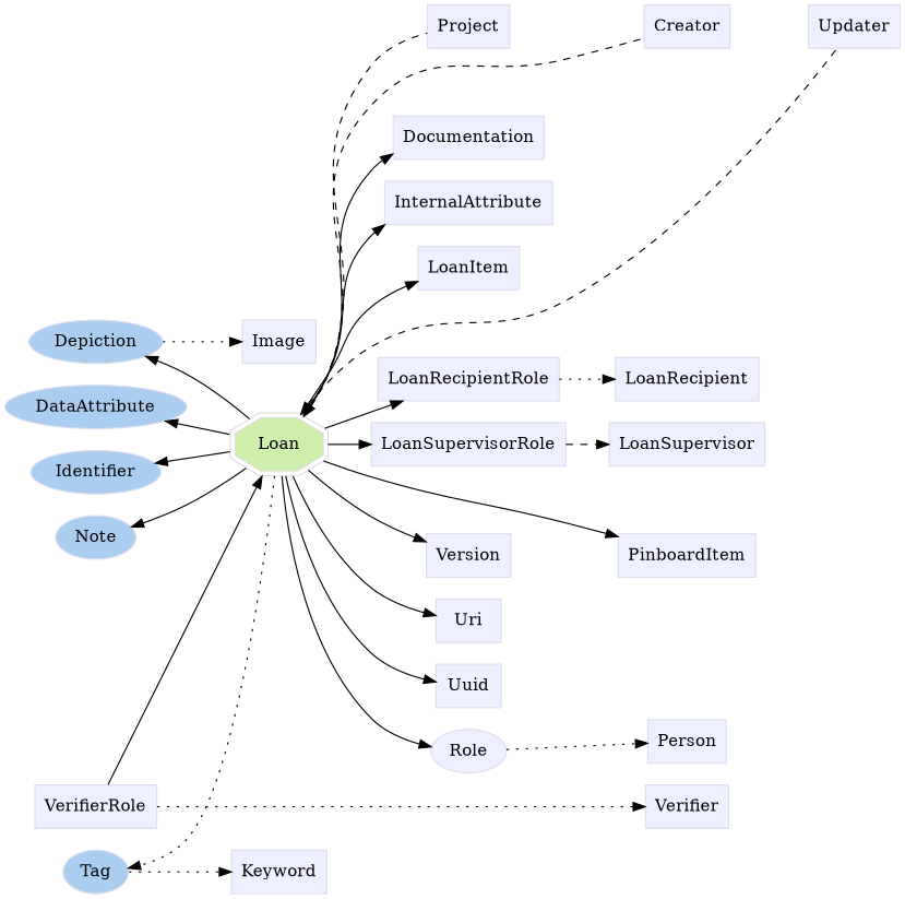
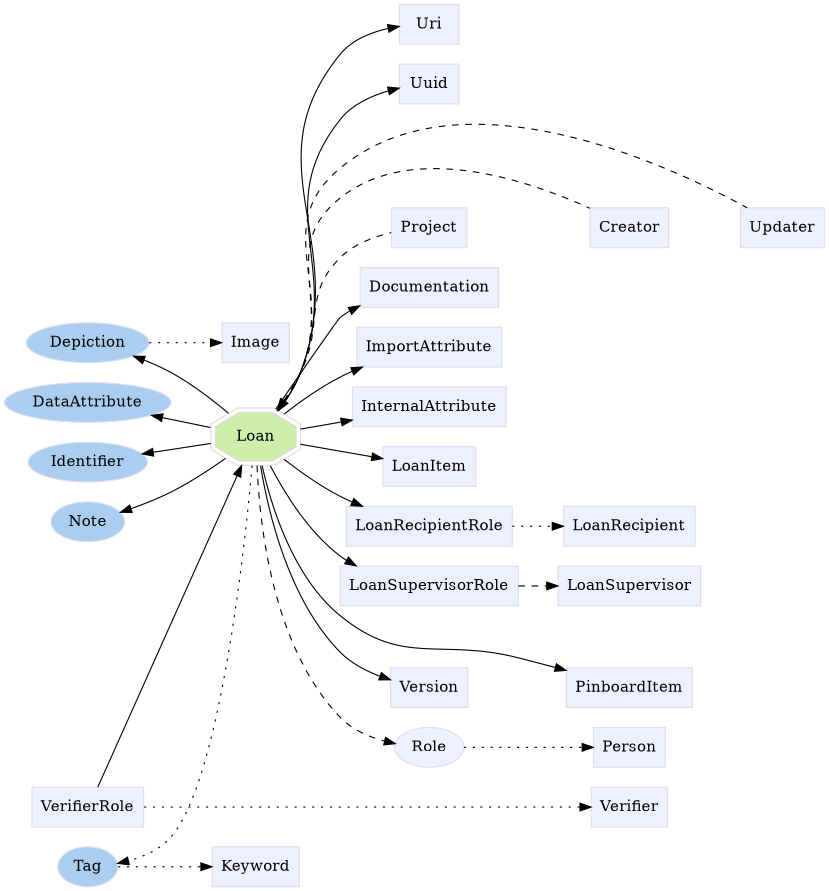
  digraph {
    rankdir=LR
    node [color="#dddeee" fillcolor="#eeefff" group=supporting shape=box style=filled]
    n1 [fillcolor="#abcdef" group=annotator height=0.5 label=DataAttribute shape=oval width=1.7108]
    n2 [fillcolor="#abcdef" group=annotator height=0.5 label=Depiction shape=oval width=1.3127]
    n3 [fillcolor="#abcdef" group=annotator height=0.5 label=Identifier shape=oval width=1.2558]
    n4 [fillcolor="#abcdef" group=annotator height=0.5 label=Tag shape=oval width=0.75]
    n5 [fillcolor="#abcdef" group=annotator height=0.5 label=Note shape=oval width=0.80088]
    n6 [color="#dedede" fillcolor="#cdefab" group=target height=0.61111 label=Loan shape=doubleoctagon width=1.0088]
    n7 [height=0.5 label=Documentation width=1.3889]
    n8 [height=0.5 label=Image width=0.75]
+   n9 [height=0.5 label=ImportAttribute width=1.4201]
    n10 [height=0.5 label=InternalAttribute width=1.4826]
    n11 [height=0.5 label=Keyword width=0.92014]
    n12 [height=0.5 label=LoanItem width=0.96181]
    n13 [height=0.5 label=LoanRecipientRole width=1.6806]
    n14 [height=0.5 label=LoanRecipient width=1.3264]
    n15 [height=0.5 label=LoanSupervisorRole width=1.7743]
    n16 [height=0.5 label=LoanSupervisor width=1.4201]
    n17 [height=0.5 label=Role shape=ellipse width=0.75]
    n18 [height=0.5 label=Person width=0.75]
    n19 [height=0.5 label=PinboardItem width=1.2535]
    n20 [height=0.5 label=Uri width=0.75]
    n21 [height=0.5 label=Uuid width=0.75]
    n22 [height=0.5 label=VerifierRole width=1.1493]
    n23 [height=0.5 label=Verifier width=0.79514]
    n24 [height=0.5 label=Version width=0.79514]
    n25 [height=0.5 label=Creator width=0.78472]
    n26 [height=0.5 label=Project width=0.75347]
    n27 [height=0.5 label=Updater width=0.82639]
    subgraph sub_1 {
      rank=min
      n1
      n2
      n3
      n4
      n5
    }
    subgraph sub_2 {
    }
    subgraph sub_3 {
      n6
      n7
      n8
+     n9
      n10
      n11
      n12
      n13
      n14
      n15
      n16
      n17
      n18
      n19
      n20
      n21
      n22
      n23
      n24
      n25
      n26
      n27
    }
    n2 -> n8 [style=dotted]
    n4 -> n11 [style=dotted]
    n6 -> n1
    n6 -> n2
    n6 -> n3
    n6 -> n4 [style=dotted]
    n6 -> n5
    n6 -> n7
+   n6 -> n9
    n6 -> n10
    n6 -> n12
    n6 -> n13
    n6 -> n15
-   n6 -> n17
+   n6 -> n17 [style=dashed]
    n6 -> n19
    n6 -> n20
    n6 -> n21
    n6 -> n24
    n6 -> n25 [dir=back style=dashed]
    n6 -> n26 [dir=back style=dashed]
    n6 -> n27 [dir=back style=dashed]
    n13 -> n14 [style=dotted]
    n15 -> n16 [style=dashed]
    n17 -> n18 [style=dotted]
    n17 -> n23 [style=invis]
    n22 -> n6
    n22 -> n23 [style=dotted]
    n24 -> n19 [style=invis]
    n25 -> n27 [style=invis]
    n26 -> n25 [style=invis]
  }
